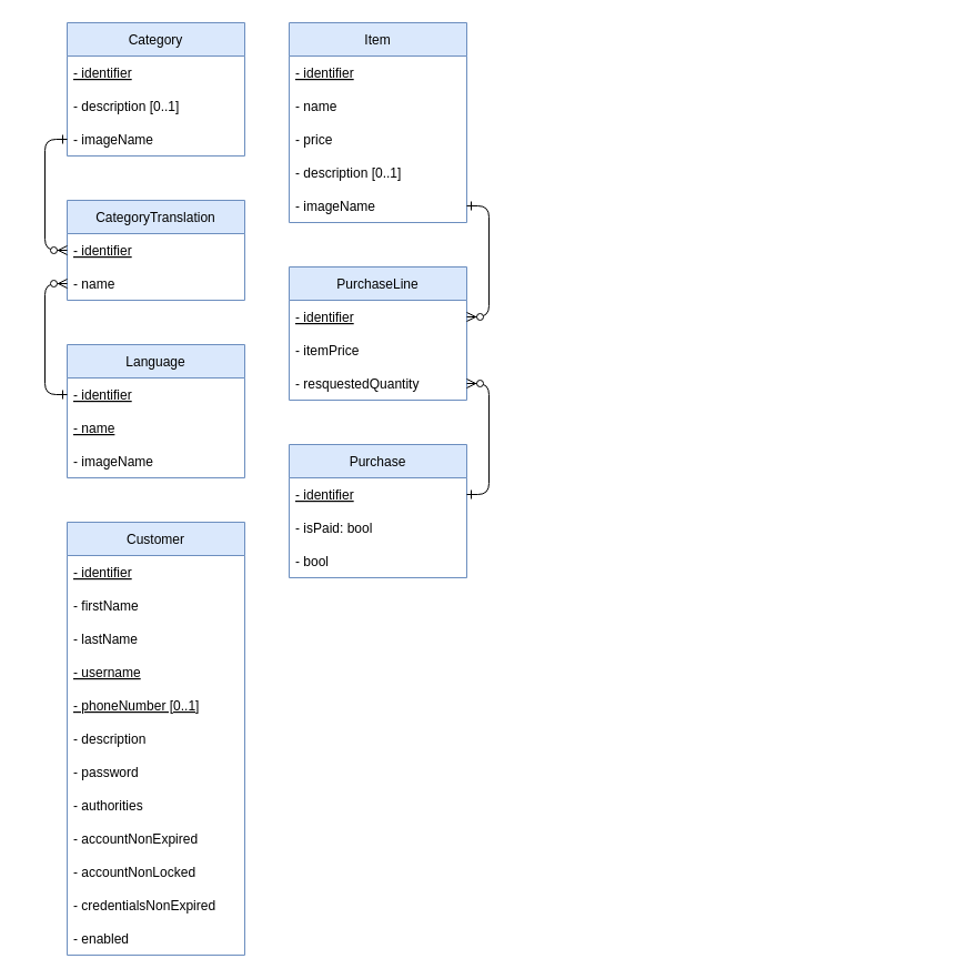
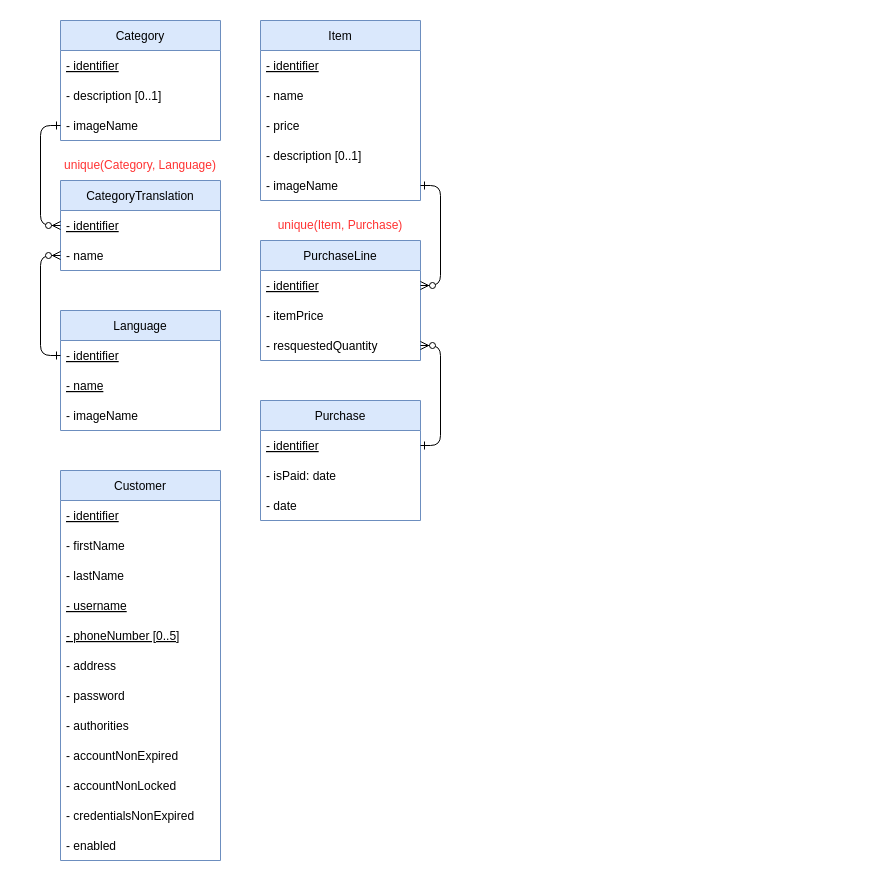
  <mxCell id="0" />
  <mxCell id="1" parent="0" />
  <mxCell id="2" value="Item" style="swimlane;fontStyle=0;childLayout=stackLayout;horizontal=1;startSize=30;horizontalStack=0;resizeParent=1;resizeParentMax=0;resizeLast=0;collapsible=1;marginBottom=0;fillColor=#dae8fc;strokeColor=#6c8ebf;" parent="1" vertex="1"><mxGeometry x="260" y="20" width="160" height="180" as="geometry" /></mxCell>
  <mxCell id="3" value="- identifier" style="text;strokeColor=none;fillColor=none;align=left;verticalAlign=middle;spacingLeft=4;spacingRight=4;overflow=hidden;points=[[0,0.5],[1,0.5]];portConstraint=eastwest;rotatable=0;fontStyle=4" parent="2" vertex="1"><mxGeometry y="30" width="160" height="30" as="geometry" /></mxCell>
  <mxCell id="4" value="- name" style="text;strokeColor=none;fillColor=none;align=left;verticalAlign=middle;spacingLeft=4;spacingRight=4;overflow=hidden;points=[[0,0.5],[1,0.5]];portConstraint=eastwest;rotatable=0;" parent="2" vertex="1"><mxGeometry y="60" width="160" height="30" as="geometry" /></mxCell>
  <mxCell id="5" value="- price" style="text;strokeColor=none;fillColor=none;align=left;verticalAlign=middle;spacingLeft=4;spacingRight=4;overflow=hidden;points=[[0,0.5],[1,0.5]];portConstraint=eastwest;rotatable=0;" parent="2" vertex="1"><mxGeometry y="90" width="160" height="30" as="geometry" /></mxCell>
  <mxCell id="6" value="- description [0..1]" style="text;strokeColor=none;fillColor=none;align=left;verticalAlign=middle;spacingLeft=4;spacingRight=4;overflow=hidden;points=[[0,0.5],[1,0.5]];portConstraint=eastwest;rotatable=0;" parent="2" vertex="1"><mxGeometry y="120" width="160" height="30" as="geometry" /></mxCell>
  <mxCell id="7" value="- imageName" style="text;strokeColor=none;fillColor=none;align=left;verticalAlign=middle;spacingLeft=4;spacingRight=4;overflow=hidden;points=[[0,0.5],[1,0.5]];portConstraint=eastwest;rotatable=0;" vertex="1" parent="2"><mxGeometry y="150" width="160" height="30" as="geometry" /></mxCell>
  <mxCell id="8" value="Category" style="swimlane;fontStyle=0;childLayout=stackLayout;horizontal=1;startSize=30;horizontalStack=0;resizeParent=1;resizeParentMax=0;resizeLast=0;collapsible=1;marginBottom=0;fillColor=#dae8fc;strokeColor=#6c8ebf;" parent="1" vertex="1"><mxGeometry x="60" y="20" width="160" height="120" as="geometry" /></mxCell>
  <mxCell id="9" value="- identifier" style="text;strokeColor=none;fillColor=none;align=left;verticalAlign=middle;spacingLeft=4;spacingRight=4;overflow=hidden;points=[[0,0.5],[1,0.5]];portConstraint=eastwest;rotatable=0;fontStyle=4" parent="8" vertex="1"><mxGeometry y="30" width="160" height="30" as="geometry" /></mxCell>
  <mxCell id="10" value="- description [0..1]" style="text;strokeColor=none;fillColor=none;align=left;verticalAlign=middle;spacingLeft=4;spacingRight=4;overflow=hidden;points=[[0,0.5],[1,0.5]];portConstraint=eastwest;rotatable=0;" vertex="1" parent="8"><mxGeometry y="60" width="160" height="30" as="geometry" /></mxCell>
  <mxCell id="11" value="- imageName" style="text;strokeColor=none;fillColor=none;align=left;verticalAlign=middle;spacingLeft=4;spacingRight=4;overflow=hidden;points=[[0,0.5],[1,0.5]];portConstraint=eastwest;rotatable=0;" parent="8" vertex="1"><mxGeometry y="90" width="160" height="30" as="geometry" /></mxCell>
  <mxCell id="12" value="PurchaseLine" style="swimlane;fontStyle=0;childLayout=stackLayout;horizontal=1;startSize=30;horizontalStack=0;resizeParent=1;resizeParentMax=0;resizeLast=0;collapsible=1;marginBottom=0;fillColor=#dae8fc;strokeColor=#6c8ebf;" parent="1" vertex="1"><mxGeometry x="260" y="240" width="160" height="120" as="geometry" /></mxCell>
  <mxCell id="13" value="- identifier" style="text;strokeColor=none;fillColor=none;align=left;verticalAlign=middle;spacingLeft=4;spacingRight=4;overflow=hidden;points=[[0,0.5],[1,0.5]];portConstraint=eastwest;rotatable=0;fontStyle=4" parent="12" vertex="1"><mxGeometry y="30" width="160" height="30" as="geometry" /></mxCell>
  <mxCell id="14" value="- itemPrice" style="text;strokeColor=none;fillColor=none;align=left;verticalAlign=middle;spacingLeft=4;spacingRight=4;overflow=hidden;points=[[0,0.5],[1,0.5]];portConstraint=eastwest;rotatable=0;" parent="12" vertex="1"><mxGeometry y="60" width="160" height="30" as="geometry" /></mxCell>
  <mxCell id="15" value="- resquestedQuantity" style="text;strokeColor=none;fillColor=none;align=left;verticalAlign=middle;spacingLeft=4;spacingRight=4;overflow=hidden;points=[[0,0.5],[1,0.5]];portConstraint=eastwest;rotatable=0;" parent="12" vertex="1"><mxGeometry y="90" width="160" height="30" as="geometry" /></mxCell>
  <mxCell id="16" value="Purchase" style="swimlane;fontStyle=0;childLayout=stackLayout;horizontal=1;startSize=30;horizontalStack=0;resizeParent=1;resizeParentMax=0;resizeLast=0;collapsible=1;marginBottom=0;fillColor=#dae8fc;strokeColor=#6c8ebf;" parent="1" vertex="1"><mxGeometry x="260" y="400" width="160" height="120" as="geometry" /></mxCell>
  <mxCell id="17" value="- identifier" style="text;strokeColor=none;fillColor=none;align=left;verticalAlign=middle;spacingLeft=4;spacingRight=4;overflow=hidden;points=[[0,0.5],[1,0.5]];portConstraint=eastwest;rotatable=0;fontStyle=4" parent="16" vertex="1"><mxGeometry y="30" width="160" height="30" as="geometry" /></mxCell>
- <mxCell id="18" value="- isPaid: bool" style="text;strokeColor=none;fillColor=none;align=left;verticalAlign=middle;spacingLeft=4;spacingRight=4;overflow=hidden;points=[[0,0.5],[1,0.5]];portConstraint=eastwest;rotatable=0;" parent="16" vertex="1"><mxGeometry y="60" width="160" height="30" as="geometry" /></mxCell>
- <mxCell id="19" value="- bool" style="text;strokeColor=none;fillColor=none;align=left;verticalAlign=middle;spacingLeft=4;spacingRight=4;overflow=hidden;points=[[0,0.5],[1,0.5]];portConstraint=eastwest;rotatable=0;" parent="16" vertex="1"><mxGeometry y="90" width="160" height="30" as="geometry" /></mxCell>
+ <mxCell id="18" value="- isPaid: date" style="text;strokeColor=none;fillColor=none;align=left;verticalAlign=middle;spacingLeft=4;spacingRight=4;overflow=hidden;points=[[0,0.5],[1,0.5]];portConstraint=eastwest;rotatable=0;" parent="16" vertex="1"><mxGeometry y="60" width="160" height="30" as="geometry" /></mxCell>
+ <mxCell id="19" value="- date" style="text;strokeColor=none;fillColor=none;align=left;verticalAlign=middle;spacingLeft=4;spacingRight=4;overflow=hidden;points=[[0,0.5],[1,0.5]];portConstraint=eastwest;rotatable=0;" parent="16" vertex="1"><mxGeometry y="90" width="160" height="30" as="geometry" /></mxCell>
  <mxCell id="20" value="Customer" style="swimlane;fontStyle=0;childLayout=stackLayout;horizontal=1;startSize=30;horizontalStack=0;resizeParent=1;resizeParentMax=0;resizeLast=0;collapsible=1;marginBottom=0;fillColor=#dae8fc;strokeColor=#6c8ebf;" parent="1" vertex="1"><mxGeometry x="60" y="470" width="160" height="390" as="geometry" /></mxCell>
  <mxCell id="21" value="- identifier" style="text;strokeColor=none;fillColor=none;align=left;verticalAlign=middle;spacingLeft=4;spacingRight=4;overflow=hidden;points=[[0,0.5],[1,0.5]];portConstraint=eastwest;rotatable=0;fontStyle=4" parent="20" vertex="1"><mxGeometry y="30" width="160" height="30" as="geometry" /></mxCell>
  <mxCell id="22" value="- firstName" style="text;strokeColor=none;fillColor=none;align=left;verticalAlign=middle;spacingLeft=4;spacingRight=4;overflow=hidden;points=[[0,0.5],[1,0.5]];portConstraint=eastwest;rotatable=0;" parent="20" vertex="1"><mxGeometry y="60" width="160" height="30" as="geometry" /></mxCell>
  <mxCell id="23" value="- lastName" style="text;strokeColor=none;fillColor=none;align=left;verticalAlign=middle;spacingLeft=4;spacingRight=4;overflow=hidden;points=[[0,0.5],[1,0.5]];portConstraint=eastwest;rotatable=0;" parent="20" vertex="1"><mxGeometry y="90" width="160" height="30" as="geometry" /></mxCell>
  <mxCell id="24" value="- username" style="text;strokeColor=none;fillColor=none;align=left;verticalAlign=middle;spacingLeft=4;spacingRight=4;overflow=hidden;points=[[0,0.5],[1,0.5]];portConstraint=eastwest;rotatable=0;fontStyle=4" parent="20" vertex="1"><mxGeometry y="120" width="160" height="30" as="geometry" /></mxCell>
- <mxCell id="25" value="- phoneNumber [0..1]" style="text;strokeColor=none;fillColor=none;align=left;verticalAlign=middle;spacingLeft=4;spacingRight=4;overflow=hidden;points=[[0,0.5],[1,0.5]];portConstraint=eastwest;rotatable=0;fontStyle=4" parent="20" vertex="1"><mxGeometry y="150" width="160" height="30" as="geometry" /></mxCell>
- <mxCell id="26" value="- description" style="text;strokeColor=none;fillColor=none;align=left;verticalAlign=middle;spacingLeft=4;spacingRight=4;overflow=hidden;points=[[0,0.5],[1,0.5]];portConstraint=eastwest;rotatable=0;" parent="20" vertex="1"><mxGeometry y="180" width="160" height="30" as="geometry" /></mxCell>
+ <mxCell id="25" value="- phoneNumber [0..5]" style="text;strokeColor=none;fillColor=none;align=left;verticalAlign=middle;spacingLeft=4;spacingRight=4;overflow=hidden;points=[[0,0.5],[1,0.5]];portConstraint=eastwest;rotatable=0;fontStyle=4" parent="20" vertex="1"><mxGeometry y="150" width="160" height="30" as="geometry" /></mxCell>
+ <mxCell id="26" value="- address" style="text;strokeColor=none;fillColor=none;align=left;verticalAlign=middle;spacingLeft=4;spacingRight=4;overflow=hidden;points=[[0,0.5],[1,0.5]];portConstraint=eastwest;rotatable=0;" parent="20" vertex="1"><mxGeometry y="180" width="160" height="30" as="geometry" /></mxCell>
  <mxCell id="27" value="- password" style="text;strokeColor=none;fillColor=none;align=left;verticalAlign=middle;spacingLeft=4;spacingRight=4;overflow=hidden;points=[[0,0.5],[1,0.5]];portConstraint=eastwest;rotatable=0;" parent="20" vertex="1"><mxGeometry y="210" width="160" height="30" as="geometry" /></mxCell>
  <mxCell id="28" value="- authorities" style="text;strokeColor=none;fillColor=none;align=left;verticalAlign=middle;spacingLeft=4;spacingRight=4;overflow=hidden;points=[[0,0.5],[1,0.5]];portConstraint=eastwest;rotatable=0;" vertex="1" parent="20"><mxGeometry y="240" width="160" height="30" as="geometry" /></mxCell>
  <mxCell id="29" value="- accountNonExpired" style="text;strokeColor=none;fillColor=none;align=left;verticalAlign=middle;spacingLeft=4;spacingRight=4;overflow=hidden;points=[[0,0.5],[1,0.5]];portConstraint=eastwest;rotatable=0;" vertex="1" parent="20"><mxGeometry y="270" width="160" height="30" as="geometry" /></mxCell>
  <mxCell id="30" value="- accountNonLocked" style="text;strokeColor=none;fillColor=none;align=left;verticalAlign=middle;spacingLeft=4;spacingRight=4;overflow=hidden;points=[[0,0.5],[1,0.5]];portConstraint=eastwest;rotatable=0;" vertex="1" parent="20"><mxGeometry y="300" width="160" height="30" as="geometry" /></mxCell>
  <mxCell id="31" value="- credentialsNonExpired" style="text;strokeColor=none;fillColor=none;align=left;verticalAlign=middle;spacingLeft=4;spacingRight=4;overflow=hidden;points=[[0,0.5],[1,0.5]];portConstraint=eastwest;rotatable=0;" vertex="1" parent="20"><mxGeometry y="330" width="160" height="30" as="geometry" /></mxCell>
  <mxCell id="32" value="- enabled" style="text;strokeColor=none;fillColor=none;align=left;verticalAlign=middle;spacingLeft=4;spacingRight=4;overflow=hidden;points=[[0,0.5],[1,0.5]];portConstraint=eastwest;rotatable=0;" vertex="1" parent="20"><mxGeometry y="360" width="160" height="30" as="geometry" /></mxCell>
  <mxCell id="33" value="" style="edgeStyle=elbowEdgeStyle;fontSize=12;html=1;endArrow=ERzeroToMany;startArrow=ERone;rounded=1;startFill=0;elbow=vertical;exitX=1;exitY=0.5;exitDx=0;exitDy=0;" parent="1" source="7" target="13" edge="1"><mxGeometry width="100" height="100" relative="1" as="geometry"><mxPoint x="390" y="-210" as="sourcePoint" /><mxPoint x="490" y="-310" as="targetPoint" /><Array as="points"><mxPoint x="440" y="200" /><mxPoint x="460" y="200" /><mxPoint x="440" y="230" /><mxPoint x="460" y="210" /><mxPoint x="340" y="210" /><mxPoint x="460" y="210" /></Array></mxGeometry></mxCell>
  <mxCell id="34" value="" style="edgeStyle=elbowEdgeStyle;fontSize=12;html=1;endArrow=ERzeroToMany;startArrow=ERone;rounded=1;startFill=0;" parent="1" source="17" target="15" edge="1"><mxGeometry width="100" height="100" relative="1" as="geometry"><mxPoint x="380" y="-230" as="sourcePoint" /><mxPoint x="480" y="-330" as="targetPoint" /><Array as="points"><mxPoint x="440" y="370" /><mxPoint x="460" y="390" /><mxPoint x="440" y="410" /><mxPoint x="450" y="390" /><mxPoint x="460" y="410" /><mxPoint x="480" y="395" /></Array></mxGeometry></mxCell>
  <mxCell id="35" value="Language" style="swimlane;fontStyle=0;childLayout=stackLayout;horizontal=1;startSize=30;horizontalStack=0;resizeParent=1;resizeParentMax=0;resizeLast=0;collapsible=1;marginBottom=0;fillColor=#dae8fc;strokeColor=#6c8ebf;" parent="1" vertex="1"><mxGeometry x="60" y="310" width="160" height="120" as="geometry" /></mxCell>
  <mxCell id="36" value="- identifier" style="text;strokeColor=none;fillColor=none;align=left;verticalAlign=middle;spacingLeft=4;spacingRight=4;overflow=hidden;points=[[0,0.5],[1,0.5]];portConstraint=eastwest;rotatable=0;fontStyle=4" parent="35" vertex="1"><mxGeometry y="30" width="160" height="30" as="geometry" /></mxCell>
  <mxCell id="37" value="- name" style="text;strokeColor=none;fillColor=none;align=left;verticalAlign=middle;spacingLeft=4;spacingRight=4;overflow=hidden;points=[[0,0.5],[1,0.5]];portConstraint=eastwest;rotatable=0;fontStyle=4" vertex="1" parent="35"><mxGeometry y="60" width="160" height="30" as="geometry" /></mxCell>
  <mxCell id="38" value="- imageName" style="text;strokeColor=none;fillColor=none;align=left;verticalAlign=middle;spacingLeft=4;spacingRight=4;overflow=hidden;points=[[0,0.5],[1,0.5]];portConstraint=eastwest;rotatable=0;fontStyle=0" parent="35" vertex="1"><mxGeometry y="90" width="160" height="30" as="geometry" /></mxCell>
  <mxCell id="39" value="CategoryTranslation" style="swimlane;fontStyle=0;childLayout=stackLayout;horizontal=1;startSize=30;horizontalStack=0;resizeParent=1;resizeParentMax=0;resizeLast=0;collapsible=1;marginBottom=0;fillColor=#dae8fc;strokeColor=#6c8ebf;" parent="1" vertex="1"><mxGeometry x="60" y="180" width="160" height="90" as="geometry" /></mxCell>
  <mxCell id="40" value="- identifier" style="text;strokeColor=none;fillColor=none;align=left;verticalAlign=middle;spacingLeft=4;spacingRight=4;overflow=hidden;points=[[0,0.5],[1,0.5]];portConstraint=eastwest;rotatable=0;fontStyle=4" parent="39" vertex="1"><mxGeometry y="30" width="160" height="30" as="geometry" /></mxCell>
  <mxCell id="41" value="- name" style="text;strokeColor=none;fillColor=none;align=left;verticalAlign=middle;spacingLeft=4;spacingRight=4;overflow=hidden;points=[[0,0.5],[1,0.5]];portConstraint=eastwest;rotatable=0;fontStyle=0" parent="39" vertex="1"><mxGeometry y="60" width="160" height="30" as="geometry" /></mxCell>
  <mxCell id="42" value="" style="edgeStyle=elbowEdgeStyle;fontSize=12;html=1;endArrow=ERzeroToMany;startArrow=ERone;rounded=1;startFill=0;" parent="1" source="11" target="39" edge="1"><mxGeometry width="100" height="100" relative="1" as="geometry"><mxPoint x="230" y="-260" as="sourcePoint" /><mxPoint x="330" y="-360" as="targetPoint" /><Array as="points"><mxPoint x="40" y="150" /><mxPoint x="20" y="160" /><mxPoint x="140" y="150" /><mxPoint x="70" y="150" /><mxPoint x="140" y="140" /><mxPoint x="20" y="160" /><mxPoint x="140" y="140" /><mxPoint x="540" y="190" /><mxPoint x="530" y="200" /></Array></mxGeometry></mxCell>
  <mxCell id="43" value="" style="edgeStyle=elbowEdgeStyle;fontSize=12;html=1;endArrow=ERzeroToMany;startArrow=ERone;rounded=1;startFill=0;" parent="1" source="36" target="41" edge="1"><mxGeometry width="100" height="100" relative="1" as="geometry"><mxPoint x="480" y="-160" as="sourcePoint" /><mxPoint y="-260" as="targetPoint" x="580" /><Array as="points"><mxPoint x="40" y="300" /><mxPoint x="30" y="320" /><mxPoint x="140" y="330" /><mxPoint x="90" y="310" /><mxPoint x="20" y="310" /><mxPoint x="850" y="190" /><mxPoint x="830" y="200" /><mxPoint x="840" y="205" /><mxPoint x="840" y="223" /><mxPoint x="140" y="330" /><mxPoint x="130" y="325" /></Array></mxGeometry></mxCell>
+ <mxCell id="44" value="&lt;font color=&quot;#ff3333&quot;&gt;unique(&lt;/font&gt;&lt;span style=&quot;color: rgb(255 , 51 , 51)&quot;&gt;Category, Language&lt;/span&gt;&lt;font color=&quot;#ff3333&quot;&gt;)&lt;/font&gt;" style="text;html=1;strokeColor=none;fillColor=none;align=center;verticalAlign=middle;whiteSpace=wrap;rounded=0;" parent="1" vertex="1"><mxGeometry x="60" y="150" width="160" height="30" as="geometry" /></mxCell>
+ <mxCell id="45" value="&lt;font color=&quot;#ff3333&quot;&gt;unique(&lt;/font&gt;&lt;span style=&quot;color: rgb(255 , 51 , 51)&quot;&gt;Item, Purchase&lt;/span&gt;&lt;font color=&quot;#ff3333&quot;&gt;)&lt;/font&gt;" style="text;html=1;strokeColor=none;fillColor=none;align=center;verticalAlign=middle;whiteSpace=wrap;rounded=0;" parent="1" vertex="1"><mxGeometry x="260" y="210" width="160" height="30" as="geometry" /></mxCell>
